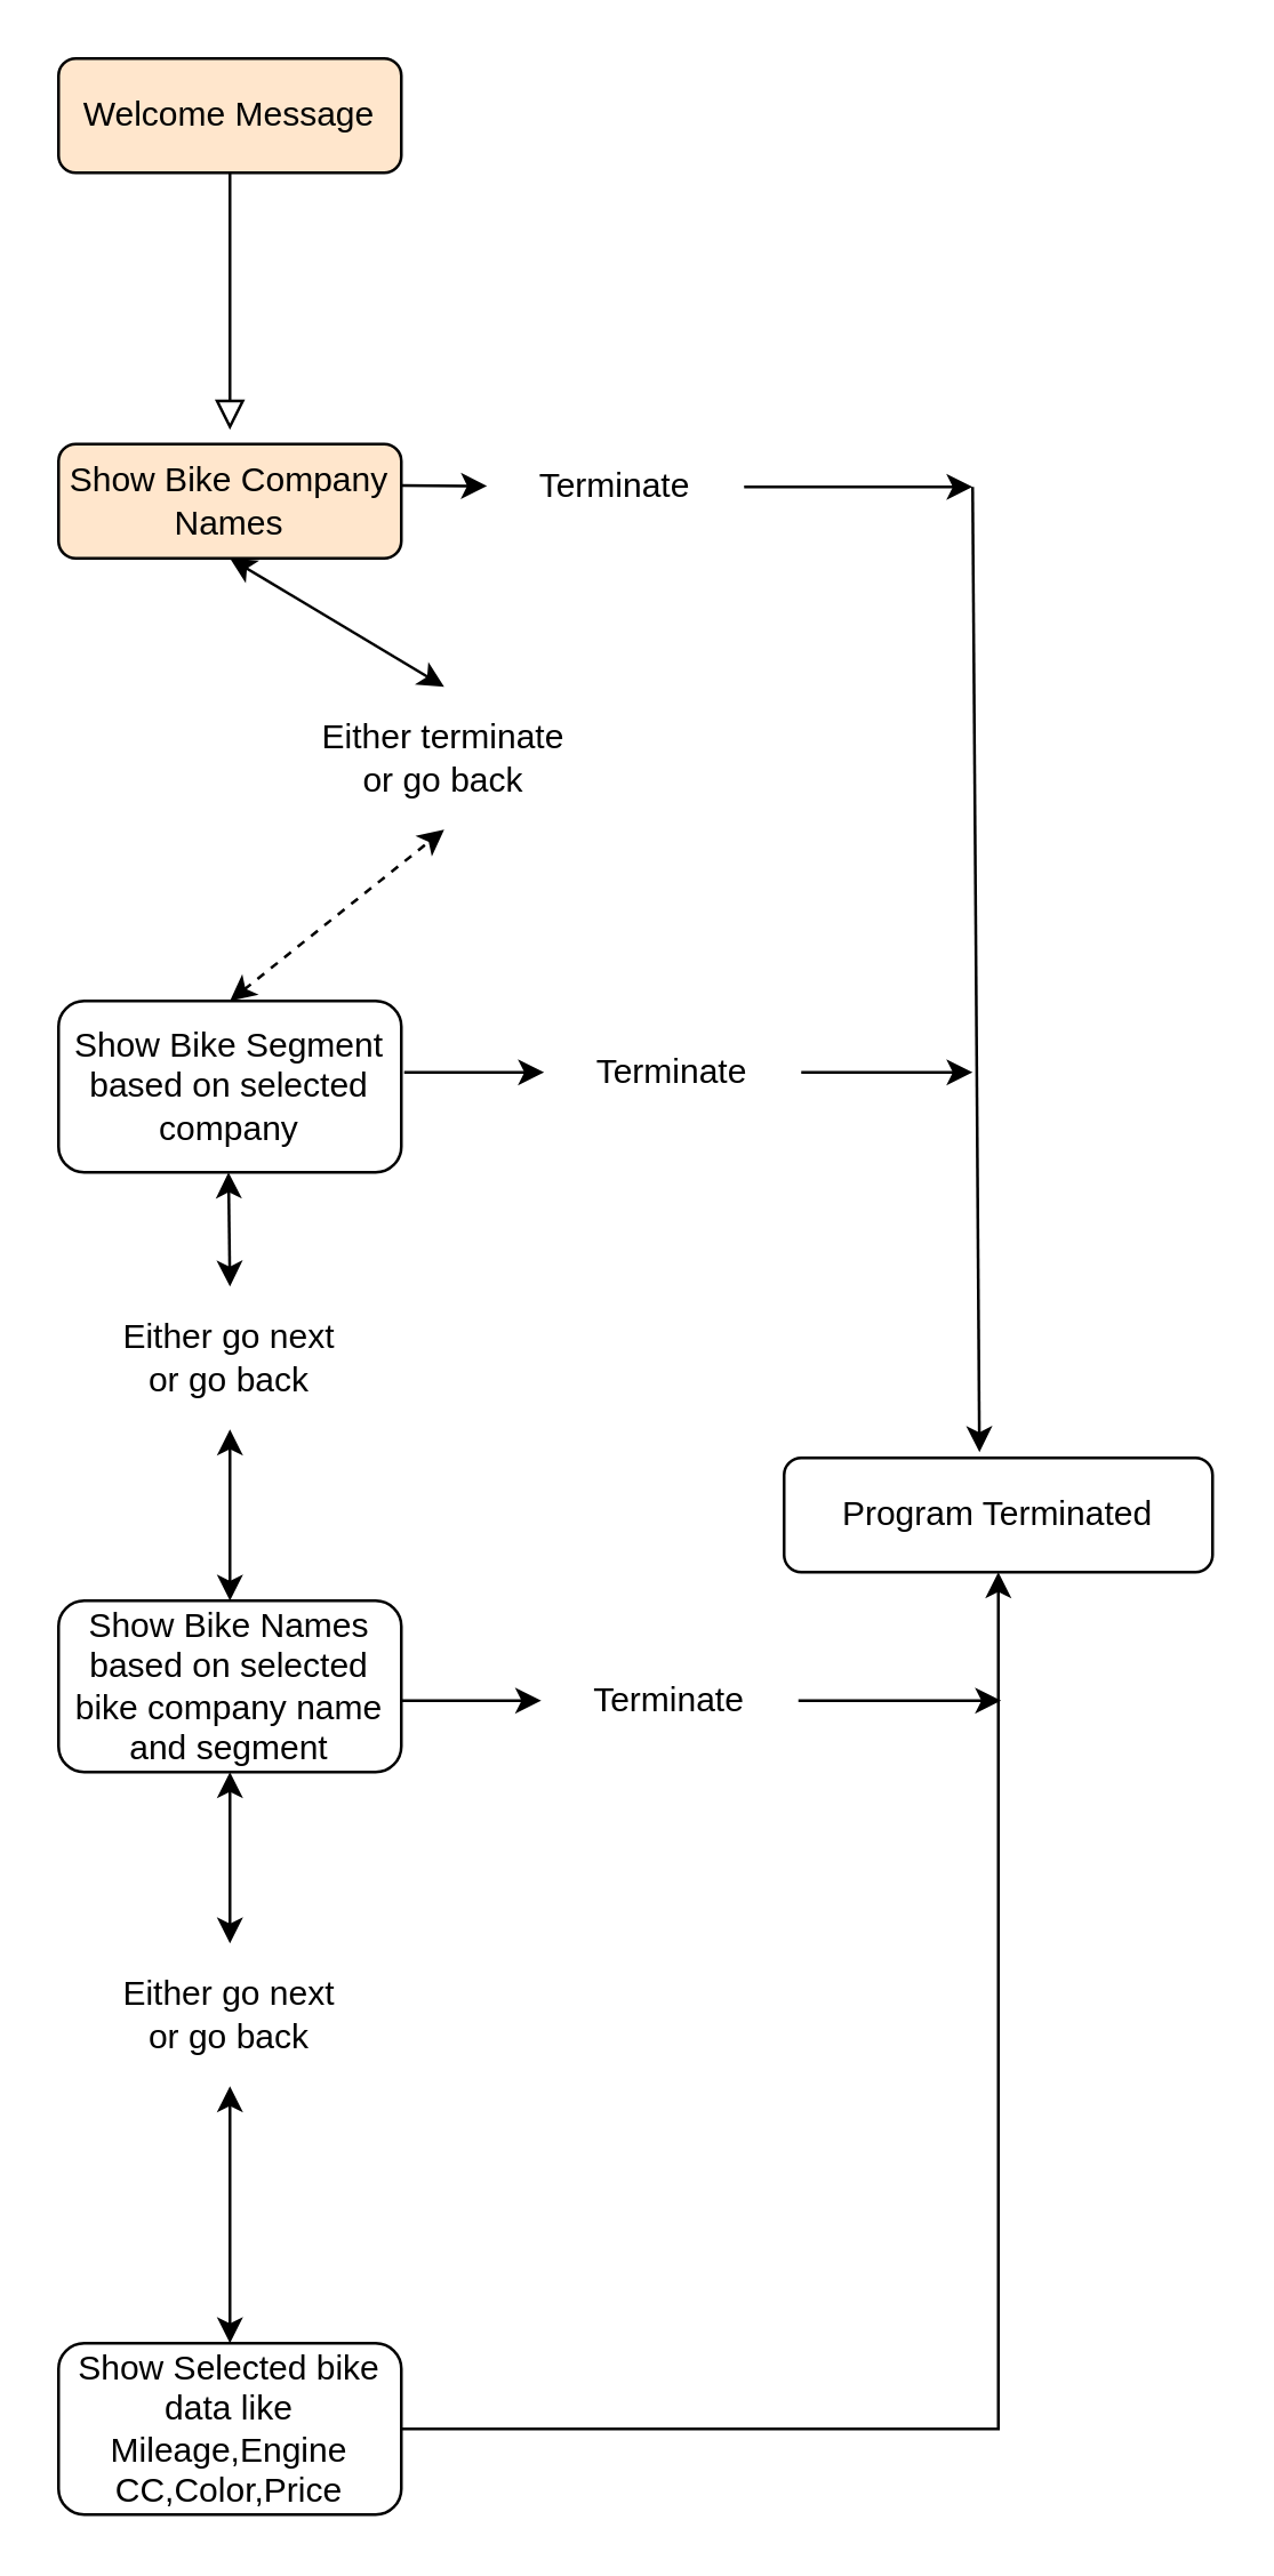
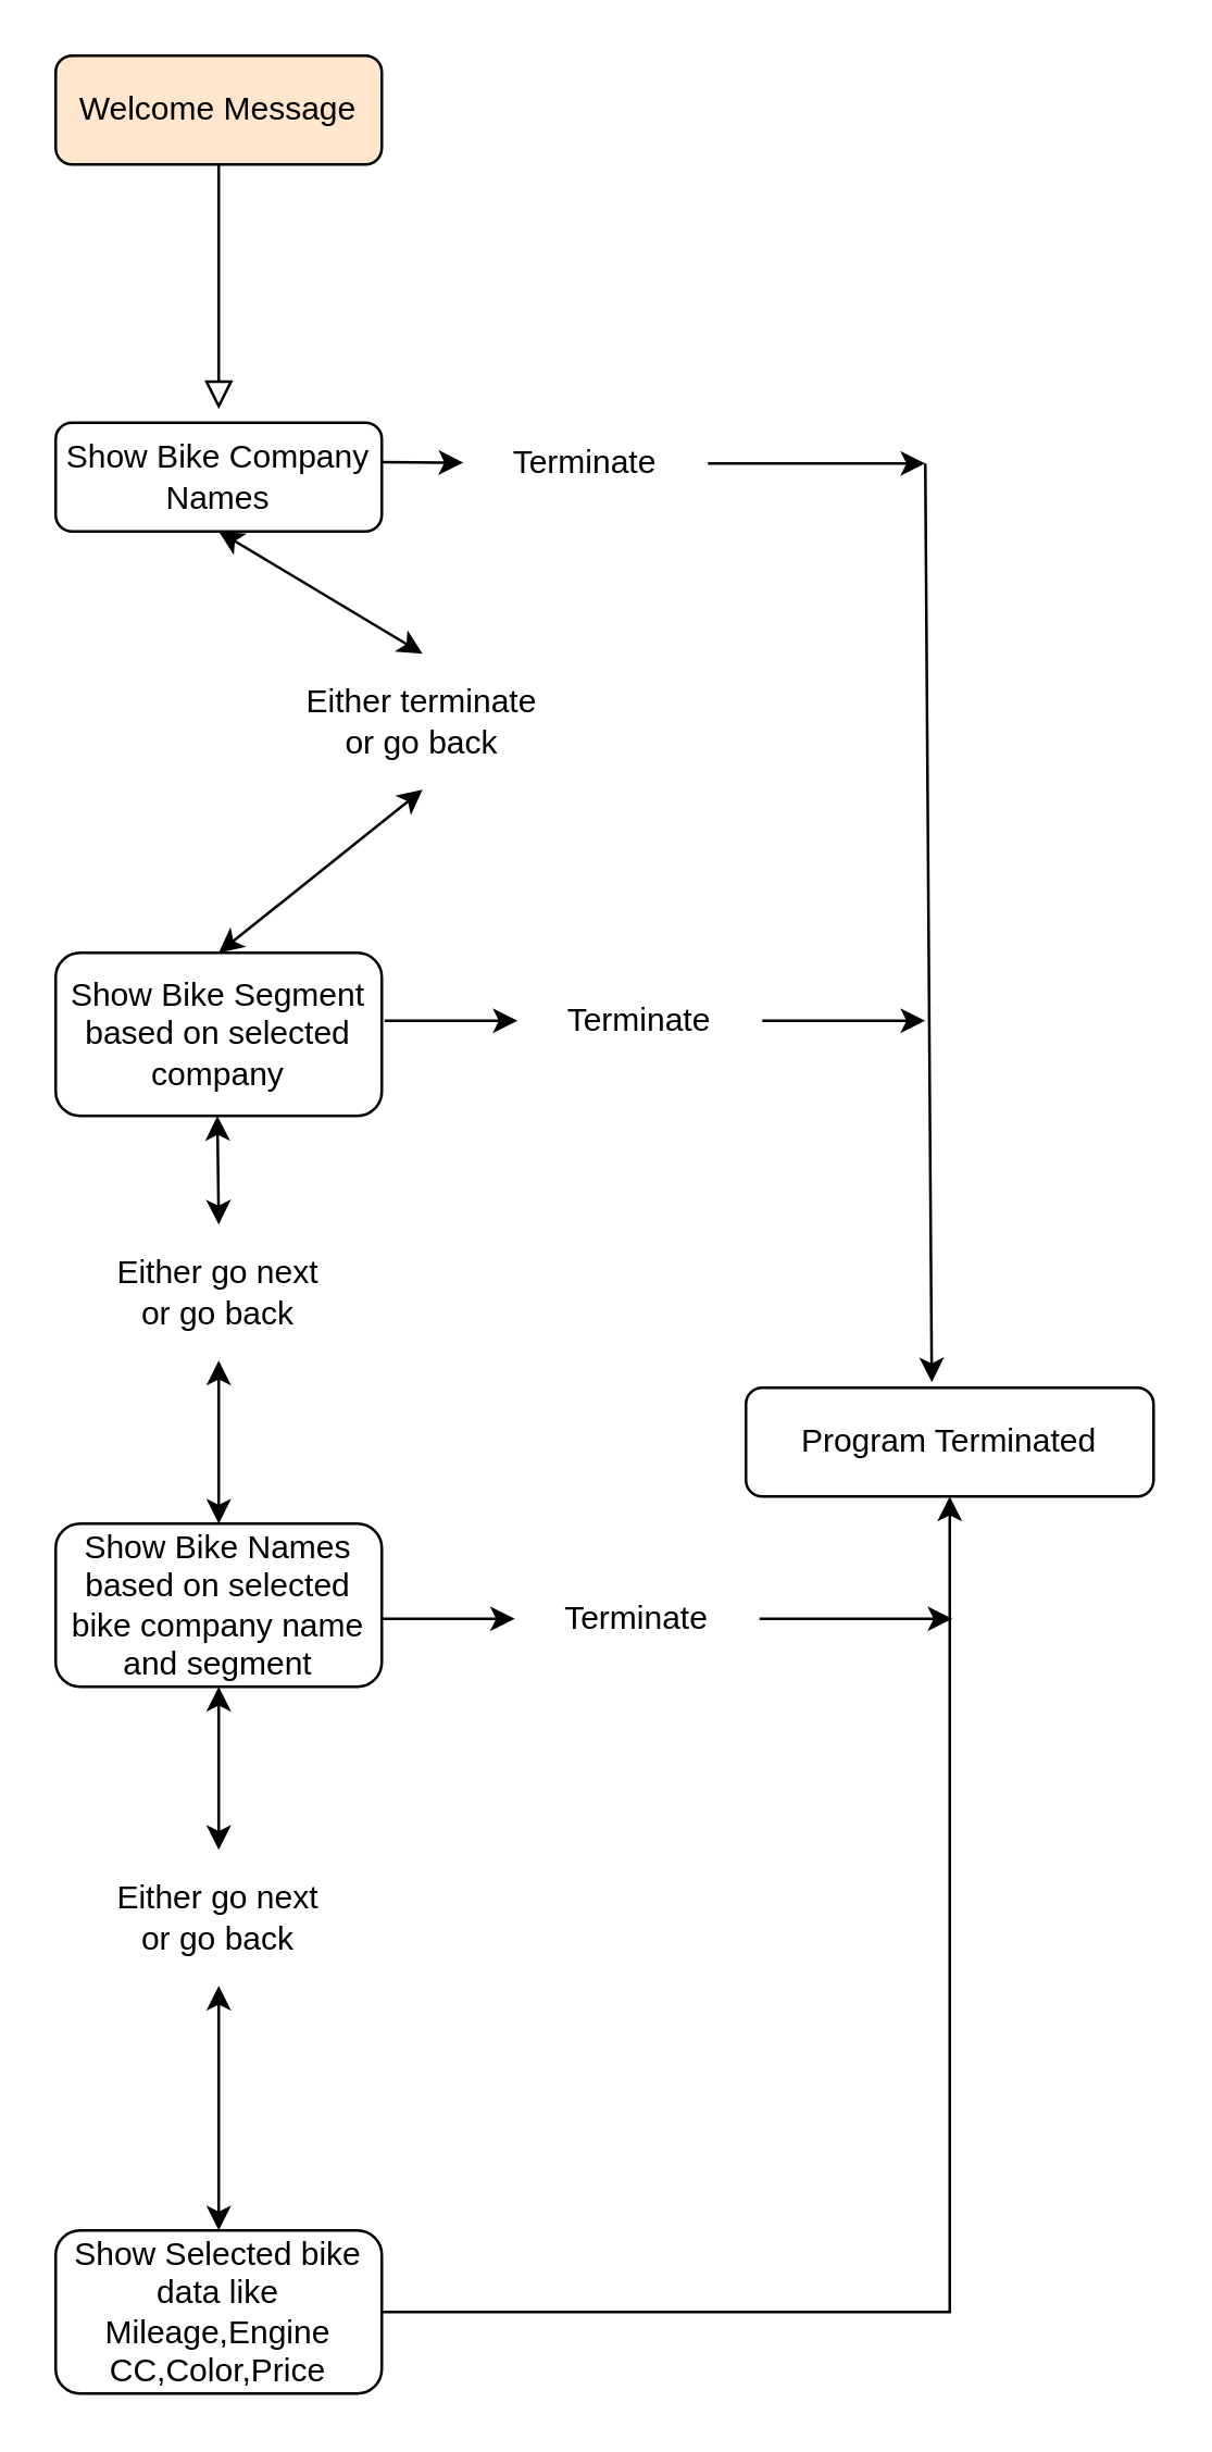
  <mxCell id="0" />
  <mxCell id="1" parent="0" />
  <mxCell id="2" value="" style="rounded=0;html=1;jettySize=auto;orthogonalLoop=1;fontSize=11;endArrow=block;endFill=0;endSize=8;strokeWidth=1;shadow=0;labelBackgroundColor=none;edgeStyle=orthogonalEdgeStyle;" parent="1" source="3" edge="1"><mxGeometry relative="1" as="geometry"><mxPoint x="80" y="150" as="targetPoint" /></mxGeometry></mxCell>
  <mxCell id="3" value="Welcome Message" style="rounded=1;whiteSpace=wrap;html=1;fontSize=12;glass=0;strokeWidth=1;shadow=0;fillColor=#ffe6cc;" parent="1" vertex="1"><mxGeometry x="20" y="20" width="120" height="40" as="geometry" /></mxCell>
- <mxCell id="4" value="Show Bike Company Names" style="rounded=1;whiteSpace=wrap;html=1;fontSize=12;glass=0;strokeWidth=1;shadow=0;fillColor=#ffe6cc;" parent="1" vertex="1"><mxGeometry x="20" y="155" width="120" height="40" as="geometry" /></mxCell>
+ <mxCell id="4" value="Show Bike Company Names" style="rounded=1;whiteSpace=wrap;html=1;fontSize=12;glass=0;strokeWidth=1;shadow=0;" parent="1" vertex="1"><mxGeometry x="20" y="155" width="120" height="40" as="geometry" /></mxCell>
  <mxCell id="5" value="Show Bike Names based on selected bike company name and segment" style="rounded=1;whiteSpace=wrap;html=1;" vertex="1" parent="1"><mxGeometry x="20" y="560" width="120" height="60" as="geometry" /></mxCell>
  <mxCell id="6" value="" style="edgeStyle=orthogonalEdgeStyle;rounded=0;orthogonalLoop=1;jettySize=auto;html=1;" edge="1" parent="1" source="7" target="9"><mxGeometry relative="1" as="geometry" /></mxCell>
  <mxCell id="7" value="Show Selected bike data like Mileage,Engine CC,Color,Price" style="rounded=1;whiteSpace=wrap;html=1;" vertex="1" parent="1"><mxGeometry x="20" y="820" width="120" height="60" as="geometry" /></mxCell>
  <mxCell id="8" value="" style="endArrow=classic;startArrow=classic;html=1;rounded=0;exitX=0.5;exitY=0;exitDx=0;exitDy=0;entryX=0.5;entryY=1;entryDx=0;entryDy=0;" edge="1" parent="1" source="18" target="5"><mxGeometry width="50" height="50" relative="1" as="geometry"><mxPoint x="90" y="390" as="sourcePoint" /><mxPoint x="89.5" y="330" as="targetPoint" /><Array as="points" /></mxGeometry></mxCell>
  <mxCell id="9" value="Program Terminated" style="rounded=1;whiteSpace=wrap;html=1;" vertex="1" parent="1"><mxGeometry x="274" y="510" width="150" height="40" as="geometry" /></mxCell>
  <mxCell id="10" value="" style="endArrow=classic;html=1;rounded=0;entryX=0.456;entryY=-0.05;entryDx=0;entryDy=0;entryPerimeter=0;" edge="1" parent="1" target="9"><mxGeometry width="50" height="50" relative="1" as="geometry"><mxPoint x="340" y="170" as="sourcePoint" /><mxPoint x="340" y="250" as="targetPoint" /></mxGeometry></mxCell>
  <mxCell id="11" value="" style="endArrow=classic;html=1;rounded=0;" edge="1" parent="1" source="14"><mxGeometry width="50" height="50" relative="1" as="geometry"><mxPoint x="140" y="409.5" as="sourcePoint" /><mxPoint x="340" y="375" as="targetPoint" /></mxGeometry></mxCell>
  <mxCell id="12" value="" style="endArrow=classic;html=1;rounded=0;" edge="1" parent="1" source="16"><mxGeometry width="50" height="50" relative="1" as="geometry"><mxPoint x="140" y="169.5" as="sourcePoint" /><mxPoint x="340" y="170" as="targetPoint" /></mxGeometry></mxCell>
  <mxCell id="13" value="" style="endArrow=classic;html=1;rounded=0;" edge="1" parent="1" target="14"><mxGeometry width="50" height="50" relative="1" as="geometry"><mxPoint x="141" y="375" as="sourcePoint" /><mxPoint x="181" y="375" as="targetPoint" /></mxGeometry></mxCell>
  <mxCell id="14" value="Terminate" style="text;html=1;strokeColor=none;fillColor=none;align=center;verticalAlign=middle;whiteSpace=wrap;rounded=0;" vertex="1" parent="1"><mxGeometry x="190" y="350" width="90" height="50" as="geometry" /></mxCell>
  <mxCell id="15" value="" style="endArrow=classic;html=1;rounded=0;" edge="1" parent="1" target="16"><mxGeometry width="50" height="50" relative="1" as="geometry"><mxPoint x="140" y="169.5" as="sourcePoint" /><mxPoint x="300" y="169.5" as="targetPoint" /></mxGeometry></mxCell>
  <mxCell id="16" value="Terminate" style="text;html=1;strokeColor=none;fillColor=none;align=center;verticalAlign=middle;whiteSpace=wrap;rounded=0;" vertex="1" parent="1"><mxGeometry x="170" y="145" width="90" height="50" as="geometry" /></mxCell>
  <mxCell id="17" value="" style="endArrow=classic;startArrow=classic;html=1;rounded=0;exitX=0.5;exitY=0;exitDx=0;exitDy=0;entryX=0.5;entryY=1;entryDx=0;entryDy=0;" edge="1" parent="1" source="7" target="18"><mxGeometry width="50" height="50" relative="1" as="geometry"><mxPoint x="80" y="580" as="sourcePoint" /><mxPoint x="80" y="440" as="targetPoint" /><Array as="points" /></mxGeometry></mxCell>
  <mxCell id="18" value="Either go next or go back" style="text;html=1;strokeColor=none;fillColor=none;align=center;verticalAlign=middle;whiteSpace=wrap;rounded=0;" vertex="1" parent="1"><mxGeometry x="35" y="680" width="90" height="50" as="geometry" /></mxCell>
  <mxCell id="19" value="Show Bike Segment based on selected company" style="rounded=1;whiteSpace=wrap;html=1;" vertex="1" parent="1"><mxGeometry x="20" y="350" width="120" height="60" as="geometry" /></mxCell>
  <mxCell id="20" value="" style="endArrow=classic;startArrow=classic;html=1;rounded=0;exitX=0.5;exitY=0;exitDx=0;exitDy=0;entryX=0.5;entryY=1;entryDx=0;entryDy=0;" edge="1" parent="1" source="22" target="4"><mxGeometry width="50" height="50" relative="1" as="geometry"><mxPoint x="35" y="245" as="sourcePoint" /><mxPoint x="85" y="195" as="targetPoint" /></mxGeometry></mxCell>
- <mxCell id="21" value="" style="endArrow=classic;startArrow=classic;html=1;rounded=0;exitX=0.5;exitY=0;exitDx=0;exitDy=0;entryX=0.5;entryY=1;entryDx=0;entryDy=0;dashed=1;" edge="1" parent="1" source="19" target="22"><mxGeometry width="50" height="50" relative="1" as="geometry"><mxPoint x="80" y="350" as="sourcePoint" /><mxPoint x="80" y="195" as="targetPoint" /></mxGeometry></mxCell>
+ <mxCell id="21" value="" style="endArrow=classic;startArrow=classic;html=1;rounded=0;exitX=0.5;exitY=0;exitDx=0;exitDy=0;entryX=0.5;entryY=1;entryDx=0;entryDy=0;" edge="1" parent="1" source="19" target="22"><mxGeometry width="50" height="50" relative="1" as="geometry"><mxPoint x="80" y="350" as="sourcePoint" /><mxPoint x="80" y="195" as="targetPoint" /></mxGeometry></mxCell>
  <mxCell id="22" value="Either terminate or go back" style="text;html=1;strokeColor=none;fillColor=none;align=center;verticalAlign=middle;whiteSpace=wrap;rounded=0;" vertex="1" parent="1"><mxGeometry x="110" y="240" width="90" height="50" as="geometry" /></mxCell>
  <mxCell id="23" value="" style="endArrow=classic;startArrow=classic;html=1;rounded=0;exitX=0.5;exitY=0;exitDx=0;exitDy=0;entryX=0.5;entryY=1;entryDx=0;entryDy=0;" edge="1" parent="1" source="25"><mxGeometry width="50" height="50" relative="1" as="geometry"><mxPoint x="79.5" y="470" as="sourcePoint" /><mxPoint x="79.5" y="410" as="targetPoint" /></mxGeometry></mxCell>
  <mxCell id="24" value="" style="endArrow=classic;startArrow=classic;html=1;rounded=0;exitX=0.5;exitY=0;exitDx=0;exitDy=0;entryX=0.5;entryY=1;entryDx=0;entryDy=0;" edge="1" parent="1" source="5" target="25"><mxGeometry width="50" height="50" relative="1" as="geometry"><mxPoint x="80" y="560" as="sourcePoint" /><mxPoint x="79.5" y="410" as="targetPoint" /></mxGeometry></mxCell>
  <mxCell id="25" value="Either go next or go back" style="text;html=1;strokeColor=none;fillColor=none;align=center;verticalAlign=middle;whiteSpace=wrap;rounded=0;" vertex="1" parent="1"><mxGeometry x="35" y="450" width="90" height="50" as="geometry" /></mxCell>
  <mxCell id="26" value="" style="endArrow=classic;html=1;rounded=0;" edge="1" parent="1" source="28"><mxGeometry width="50" height="50" relative="1" as="geometry"><mxPoint x="139" y="629.5" as="sourcePoint" /><mxPoint x="350" y="595" as="targetPoint" /></mxGeometry></mxCell>
  <mxCell id="27" value="" style="endArrow=classic;html=1;rounded=0;" edge="1" parent="1" target="28"><mxGeometry width="50" height="50" relative="1" as="geometry"><mxPoint x="140" y="595" as="sourcePoint" /><mxPoint x="180" y="595" as="targetPoint" /></mxGeometry></mxCell>
  <mxCell id="28" value="Terminate" style="text;html=1;strokeColor=none;fillColor=none;align=center;verticalAlign=middle;whiteSpace=wrap;rounded=0;" vertex="1" parent="1"><mxGeometry x="189" y="570" width="90" height="50" as="geometry" /></mxCell>
